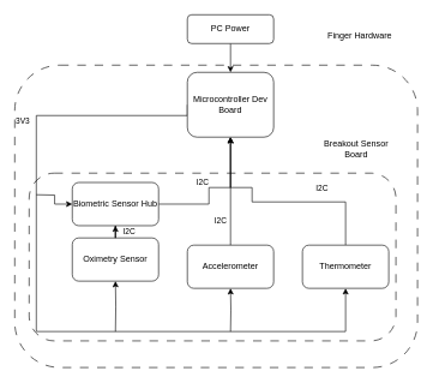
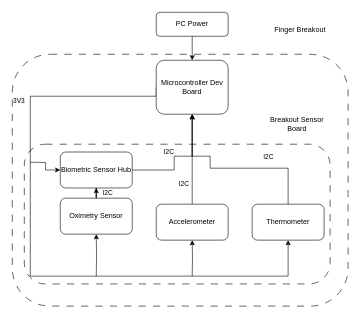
  <mxCell id="0" />
  <mxCell id="1" parent="0" />
  <mxCell id="2" value="Breakout Sensor Board" style="rounded=1;whiteSpace=wrap;html=1;fillColor=none;dashed=1;dashPattern=12 12;spacingTop=-300;spacingRight=0;spacingLeft=400;" parent="1" vertex="1"><mxGeometry x="40" y="240" width="510" height="233" as="geometry" /></mxCell>
  <mxCell id="3" style="edgeStyle=orthogonalEdgeStyle;rounded=0;orthogonalLoop=1;jettySize=auto;html=1;entryX=0.5;entryY=1;entryDx=0;entryDy=0;exitX=0;exitY=0.5;exitDx=0;exitDy=0;" parent="1" source="8" target="17" edge="1"><mxGeometry relative="1" as="geometry"><mxPoint x="460" y="400" as="targetPoint" /><mxPoint x="50" y="190" as="sourcePoint" /><Array as="points"><mxPoint x="50" y="160" /><mxPoint x="50" y="460" /><mxPoint x="480" y="460" /></Array></mxGeometry></mxCell>
  <mxCell id="4" value="&lt;div&gt;3V3&lt;/div&gt;" style="edgeLabel;html=1;align=center;verticalAlign=middle;resizable=0;points=[];" parent="3" vertex="1" connectable="0"><mxGeometry x="-0.542" y="2" relative="1" as="geometry"><mxPoint x="-22" as="offset" /></mxGeometry></mxCell>
  <mxCell id="5" style="edgeStyle=orthogonalEdgeStyle;rounded=0;orthogonalLoop=1;jettySize=auto;html=1;entryX=0.5;entryY=1;entryDx=0;entryDy=0;" parent="1" source="7" target="11" edge="1"><mxGeometry relative="1" as="geometry" /></mxCell>
  <mxCell id="6" value="I2C" style="edgeLabel;html=1;align=center;verticalAlign=middle;resizable=0;points=[];" parent="5" vertex="1" connectable="0"><mxGeometry x="-0.014" y="-1" relative="1" as="geometry"><mxPoint x="19" as="offset" /></mxGeometry></mxCell>
  <mxCell id="7" value="&lt;div&gt;Oximetry Sensor&lt;/div&gt;" style="rounded=1;whiteSpace=wrap;html=1;" parent="1" vertex="1"><mxGeometry x="100" y="330" width="120" height="60" as="geometry" /></mxCell>
  <mxCell id="8" value="&lt;div&gt;Microcontroller Dev Board&lt;br&gt;&lt;/div&gt;" style="rounded=1;whiteSpace=wrap;html=1;" parent="1" vertex="1"><mxGeometry x="260" y="100" width="120" height="90" as="geometry" /></mxCell>
  <mxCell id="9" style="edgeStyle=orthogonalEdgeStyle;rounded=0;orthogonalLoop=1;jettySize=auto;html=1;entryX=0.5;entryY=1;entryDx=0;entryDy=0;" parent="1" source="11" target="8" edge="1"><mxGeometry relative="1" as="geometry"><Array as="points"><mxPoint x="290" y="283" /><mxPoint x="290" y="260" /><mxPoint x="320" y="260" /></Array></mxGeometry></mxCell>
  <mxCell id="10" value="&lt;div&gt;I2C&lt;/div&gt;" style="edgeLabel;html=1;align=center;verticalAlign=middle;resizable=0;points=[];" parent="9" vertex="1" connectable="0"><mxGeometry x="-0.178" y="-1" relative="1" as="geometry"><mxPoint x="-11" y="-23" as="offset" /></mxGeometry></mxCell>
  <mxCell id="11" value="Biometric Sensor Hub" style="rounded=1;whiteSpace=wrap;html=1;" parent="1" vertex="1"><mxGeometry x="100" y="253" width="120" height="60" as="geometry" /></mxCell>
  <mxCell id="12" style="edgeStyle=orthogonalEdgeStyle;rounded=0;orthogonalLoop=1;jettySize=auto;html=1;entryX=0.5;entryY=1;entryDx=0;entryDy=0;" parent="1" source="14" target="8" edge="1"><mxGeometry relative="1" as="geometry" /></mxCell>
  <mxCell id="13" value="I2C" style="edgeLabel;html=1;align=center;verticalAlign=middle;resizable=0;points=[];" parent="12" vertex="1" connectable="0"><mxGeometry x="0.041" y="-3" relative="1" as="geometry"><mxPoint x="-18" y="43" as="offset" /></mxGeometry></mxCell>
  <mxCell id="14" value="&lt;div&gt;Accelerometer&lt;/div&gt;" style="rounded=1;whiteSpace=wrap;html=1;" parent="1" vertex="1"><mxGeometry x="260" y="340" width="120" height="60" as="geometry" /></mxCell>
  <mxCell id="15" style="edgeStyle=orthogonalEdgeStyle;rounded=0;orthogonalLoop=1;jettySize=auto;html=1;entryX=0.5;entryY=1;entryDx=0;entryDy=0;" parent="1" source="17" target="8" edge="1"><mxGeometry relative="1" as="geometry"><Array as="points"><mxPoint x="480" y="280" /><mxPoint x="350" y="280" /><mxPoint x="350" y="260" /><mxPoint x="320" y="260" /></Array></mxGeometry></mxCell>
  <mxCell id="16" value="&lt;div&gt;I2C&lt;/div&gt;" style="edgeLabel;html=1;align=center;verticalAlign=middle;resizable=0;points=[];" parent="15" vertex="1" connectable="0"><mxGeometry x="-0.556" y="2" relative="1" as="geometry"><mxPoint x="-25" y="-22" as="offset" /></mxGeometry></mxCell>
  <mxCell id="17" value="Thermometer" style="rounded=1;whiteSpace=wrap;html=1;" parent="1" vertex="1"><mxGeometry x="420" y="340" width="120" height="60" as="geometry" /></mxCell>
  <mxCell id="18" style="edgeStyle=orthogonalEdgeStyle;rounded=0;orthogonalLoop=1;jettySize=auto;html=1;entryX=0.5;entryY=1;entryDx=0;entryDy=0;" parent="1" target="7" edge="1"><mxGeometry relative="1" as="geometry"><mxPoint x="160" y="460" as="sourcePoint" /><mxPoint x="159.66" y="460" as="targetPoint" /></mxGeometry></mxCell>
  <mxCell id="19" style="edgeStyle=orthogonalEdgeStyle;rounded=0;orthogonalLoop=1;jettySize=auto;html=1;entryX=0.5;entryY=1;entryDx=0;entryDy=0;" parent="1" target="14" edge="1"><mxGeometry relative="1" as="geometry"><mxPoint x="320" y="460" as="sourcePoint" /><mxPoint x="330" y="410" as="targetPoint" /></mxGeometry></mxCell>
  <mxCell id="20" style="edgeStyle=orthogonalEdgeStyle;rounded=0;orthogonalLoop=1;jettySize=auto;html=1;entryX=0;entryY=0.5;entryDx=0;entryDy=0;" parent="1" target="11" edge="1"><mxGeometry relative="1" as="geometry"><mxPoint x="50" y="270" as="sourcePoint" /><mxPoint x="-50" y="273" as="targetPoint" /></mxGeometry></mxCell>
  <mxCell id="21" value="" style="edgeStyle=orthogonalEdgeStyle;rounded=0;orthogonalLoop=1;jettySize=auto;html=1;" parent="1" source="22" target="8" edge="1"><mxGeometry relative="1" as="geometry" /></mxCell>
  <mxCell id="22" value="PC Power" style="rounded=1;whiteSpace=wrap;html=1;" parent="1" vertex="1"><mxGeometry x="260" y="20" width="120" height="40" as="geometry" /></mxCell>
- <mxCell id="23" value="Finger Hardware" style="rounded=1;whiteSpace=wrap;html=1;fillColor=none;dashed=1;dashPattern=12 12;spacingTop=-500;spacingRight=0;spacingLeft=400;" vertex="1" parent="1"><mxGeometry x="20" y="90" width="560" height="420" as="geometry" /></mxCell>
+ <mxCell id="23" value="Finger Breakout" style="rounded=1;whiteSpace=wrap;html=1;fillColor=none;dashed=1;dashPattern=12 12;spacingTop=-500;spacingRight=0;spacingLeft=400;" vertex="1" parent="1"><mxGeometry x="20" y="90" width="560" height="420" as="geometry" /></mxCell>
